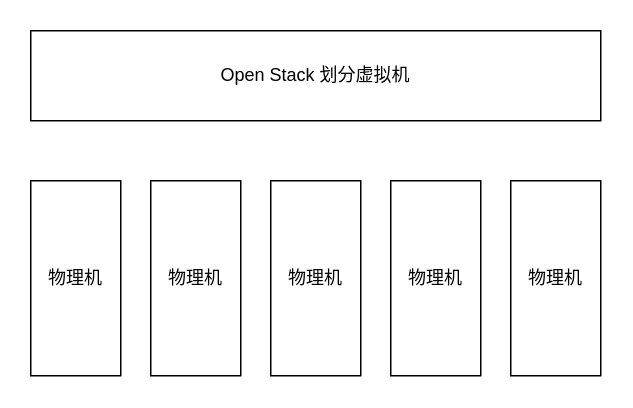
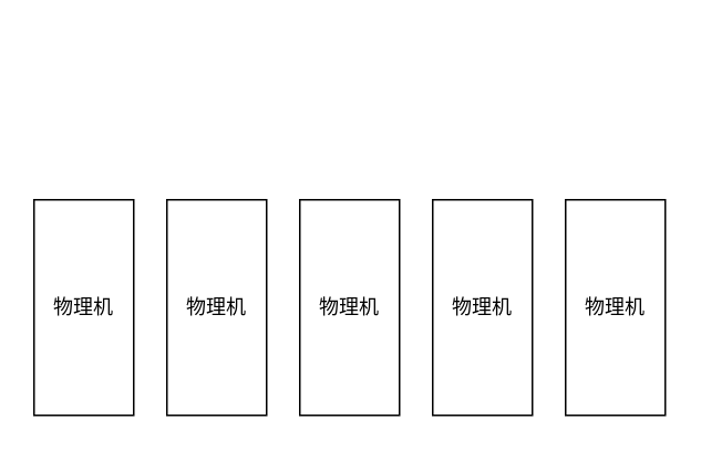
  <mxCell id="0" />
  <mxCell id="1" parent="0" />
  <mxCell id="2" value="物理机" style="rounded=0;whiteSpace=wrap;html=1;" vertex="1" parent="1"><mxGeometry x="20" y="120" width="60" height="130" as="geometry" /></mxCell>
- <mxCell id="3" value="Open Stack 划分虚拟机" style="rounded=0;whiteSpace=wrap;html=1;" vertex="1" parent="1"><mxGeometry x="20" y="20" width="380" height="60" as="geometry" /></mxCell>
  <mxCell id="4" value="物理机" style="rounded=0;whiteSpace=wrap;html=1;" vertex="1" parent="1"><mxGeometry x="100" y="120" width="60" height="130" as="geometry" /></mxCell>
  <mxCell id="5" value="物理机" style="rounded=0;whiteSpace=wrap;html=1;" vertex="1" parent="1"><mxGeometry x="180" y="120" width="60" height="130" as="geometry" /></mxCell>
  <mxCell id="6" value="物理机" style="rounded=0;whiteSpace=wrap;html=1;" vertex="1" parent="1"><mxGeometry x="260" y="120" width="60" height="130" as="geometry" /></mxCell>
  <mxCell id="7" value="物理机" style="rounded=0;whiteSpace=wrap;html=1;" vertex="1" parent="1"><mxGeometry x="340" y="120" width="60" height="130" as="geometry" /></mxCell>
